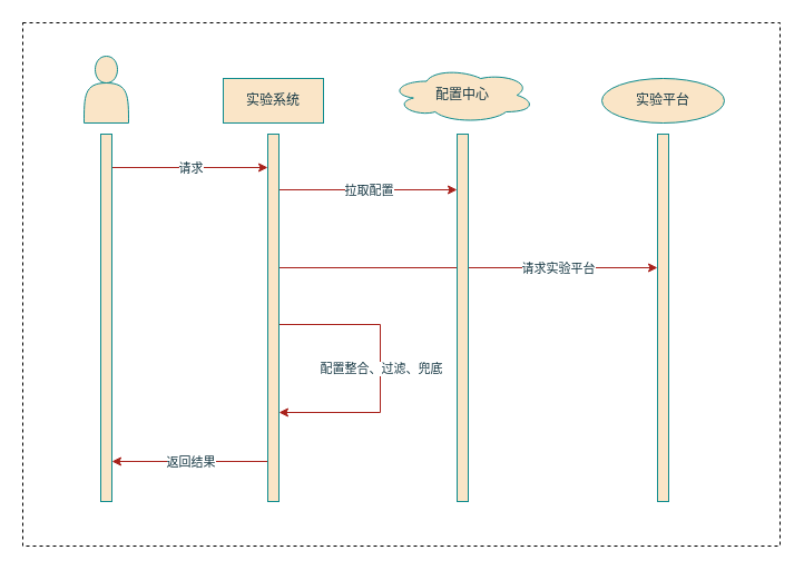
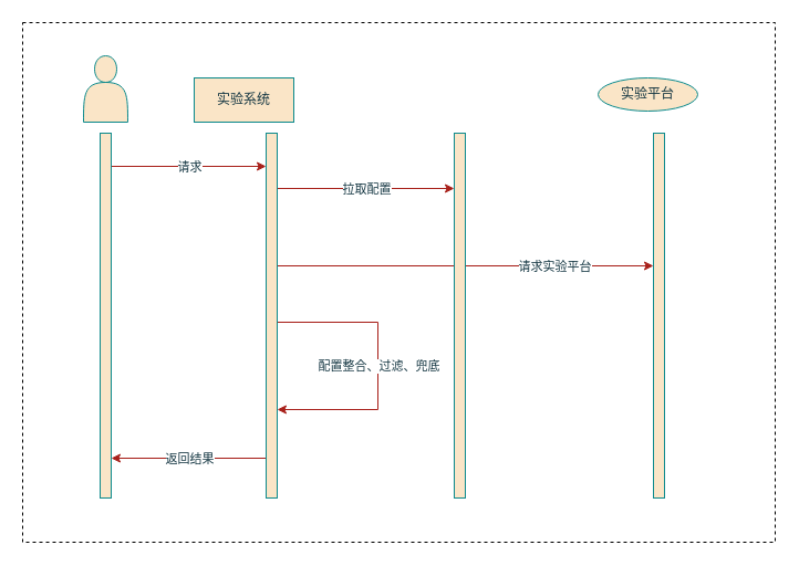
  <mxCell id="0" />
  <mxCell id="1" parent="0" />
  <mxCell id="2" value="" style="rounded=0;whiteSpace=wrap;html=1;dashed=1;" vertex="1" parent="1"><mxGeometry x="20" y="20" width="680" height="470" as="geometry" /></mxCell>
  <mxCell id="3" value="" style="shape=actor;whiteSpace=wrap;html=1;labelBackgroundColor=none;fillColor=#FAE5C7;strokeColor=#0F8B8D;fontColor=#143642;" parent="1" vertex="1"><mxGeometry x="75" y="50" width="40" height="60" as="geometry" /></mxCell>
- <mxCell id="4" value="实验系统" style="rounded=0;whiteSpace=wrap;html=1;strokeColor=#0F8B8D;fontColor=#143642;fillColor=#FAE5C7;" parent="1" vertex="1"><mxGeometry x="200" y="70" width="90" height="40" as="geometry" /></mxCell>
- <mxCell id="5" value="配置中心" style="ellipse;shape=cloud;whiteSpace=wrap;html=1;strokeColor=#0F8B8D;fontColor=#143642;fillColor=#FAE5C7;" parent="1" vertex="1"><mxGeometry x="350" y="60" width="130" height="50" as="geometry" /></mxCell>
- <mxCell id="6" value="实验平台" style="ellipse;whiteSpace=wrap;html=1;strokeColor=#0F8B8D;fontColor=#143642;fillColor=#FAE5C7;" parent="1" vertex="1"><mxGeometry x="540" y="70" width="110" height="40" as="geometry" /></mxCell>
+ <mxCell id="4" value="实验系统" style="rounded=0;whiteSpace=wrap;html=1;strokeColor=#0F8B8D;fontColor=#143642;fillColor=#FAE5C7;" parent="1" vertex="1"><mxGeometry x="175" y="70" width="90" height="40" as="geometry" /></mxCell>
+ <mxCell id="6" value="实验平台" style="ellipse;whiteSpace=wrap;html=1;strokeColor=#0F8B8D;fontColor=#143642;fillColor=#FAE5C7;" parent="1" vertex="1"><mxGeometry x="540" y="70" width="90" height="30" as="geometry" /></mxCell>
  <mxCell id="7" value="" style="endArrow=classic;html=1;rounded=0;strokeColor=#A8201A;fontColor=#143642;fillColor=#FAE5C7;" parent="1" edge="1"><mxGeometry relative="1" as="geometry"><mxPoint x="100" y="150" as="sourcePoint" /><mxPoint x="240" y="150" as="targetPoint" /></mxGeometry></mxCell>
  <mxCell id="8" value="请求" style="edgeLabel;resizable=0;html=1;align=center;verticalAlign=middle;strokeColor=#0F8B8D;fontColor=#143642;fillColor=#FAE5C7;" parent="7" connectable="0" vertex="1"><mxGeometry relative="1" as="geometry" /></mxCell>
  <mxCell id="9" value="" style="endArrow=classic;html=1;rounded=0;strokeColor=#A8201A;fontColor=#143642;fillColor=#FAE5C7;" parent="1" edge="1"><mxGeometry relative="1" as="geometry"><mxPoint x="250" y="170" as="sourcePoint" /><mxPoint x="410" y="170" as="targetPoint" /></mxGeometry></mxCell>
  <mxCell id="10" value="拉取配置" style="edgeLabel;resizable=0;html=1;align=center;verticalAlign=middle;strokeColor=#0F8B8D;fontColor=#143642;fillColor=#FAE5C7;" parent="9" connectable="0" vertex="1"><mxGeometry relative="1" as="geometry" /></mxCell>
  <mxCell id="11" value="" style="endArrow=classic;html=1;rounded=0;strokeColor=#A8201A;fontColor=#143642;fillColor=#FAE5C7;" parent="1" edge="1"><mxGeometry relative="1" as="geometry"><mxPoint x="250" y="240" as="sourcePoint" /><mxPoint x="590" y="240" as="targetPoint" /></mxGeometry></mxCell>
  <mxCell id="12" value="请求实验平台" style="edgeLabel;resizable=0;html=1;align=center;verticalAlign=middle;strokeColor=#0F8B8D;fontColor=#143642;fillColor=#FAE5C7;" parent="11" connectable="0" vertex="1"><mxGeometry relative="1" as="geometry"><mxPoint x="80" as="offset" /></mxGeometry></mxCell>
  <mxCell id="13" value="" style="endArrow=classic;html=1;rounded=0;strokeColor=#A8201A;fontColor=#143642;fillColor=#FAE5C7;edgeStyle=orthogonalEdgeStyle;" parent="1" edge="1"><mxGeometry relative="1" as="geometry"><mxPoint x="250" y="290" as="sourcePoint" /><mxPoint x="250" y="370" as="targetPoint" /><Array as="points"><mxPoint x="250" y="291" /><mxPoint x="341" y="291" /></Array></mxGeometry></mxCell>
  <mxCell id="14" value="配置整合、过滤、兜底" style="edgeLabel;resizable=0;html=1;align=center;verticalAlign=middle;strokeColor=#0F8B8D;fontColor=#143642;fillColor=#FAE5C7;" parent="13" connectable="0" vertex="1"><mxGeometry relative="1" as="geometry" /></mxCell>
  <mxCell id="15" value="" style="endArrow=classic;html=1;rounded=0;strokeColor=#A8201A;fontColor=#143642;fillColor=#FAE5C7;" parent="1" edge="1"><mxGeometry relative="1" as="geometry"><mxPoint x="240" y="414" as="sourcePoint" /><mxPoint x="100" y="414" as="targetPoint" /></mxGeometry></mxCell>
  <mxCell id="16" value="返回结果" style="edgeLabel;resizable=0;html=1;align=center;verticalAlign=middle;strokeColor=#0F8B8D;fontColor=#143642;fillColor=#FAE5C7;" parent="15" connectable="0" vertex="1"><mxGeometry relative="1" as="geometry" /></mxCell>
  <mxCell id="17" value="" style="html=1;points=[];perimeter=orthogonalPerimeter;outlineConnect=0;targetShapes=umlLifeline;portConstraint=eastwest;newEdgeStyle={&quot;edgeStyle&quot;:&quot;elbowEdgeStyle&quot;,&quot;elbow&quot;:&quot;vertical&quot;,&quot;curved&quot;:0,&quot;rounded&quot;:0};strokeColor=#0F8B8D;fontColor=#143642;fillColor=#FAE5C7;" parent="1" vertex="1"><mxGeometry x="90" y="120" width="10" height="330" as="geometry" /></mxCell>
  <mxCell id="18" value="" style="html=1;points=[];perimeter=orthogonalPerimeter;outlineConnect=0;targetShapes=umlLifeline;portConstraint=eastwest;newEdgeStyle={&quot;edgeStyle&quot;:&quot;elbowEdgeStyle&quot;,&quot;elbow&quot;:&quot;vertical&quot;,&quot;curved&quot;:0,&quot;rounded&quot;:0};strokeColor=#0F8B8D;fontColor=#143642;fillColor=#FAE5C7;" parent="1" vertex="1"><mxGeometry x="240" y="120" width="10" height="330" as="geometry" /></mxCell>
  <mxCell id="19" value="" style="html=1;points=[];perimeter=orthogonalPerimeter;outlineConnect=0;targetShapes=umlLifeline;portConstraint=eastwest;newEdgeStyle={&quot;edgeStyle&quot;:&quot;elbowEdgeStyle&quot;,&quot;elbow&quot;:&quot;vertical&quot;,&quot;curved&quot;:0,&quot;rounded&quot;:0};strokeColor=#0F8B8D;fontColor=#143642;fillColor=#FAE5C7;" parent="1" vertex="1"><mxGeometry x="410" y="120" width="10" height="330" as="geometry" /></mxCell>
  <mxCell id="20" value="" style="html=1;points=[];perimeter=orthogonalPerimeter;outlineConnect=0;targetShapes=umlLifeline;portConstraint=eastwest;newEdgeStyle={&quot;edgeStyle&quot;:&quot;elbowEdgeStyle&quot;,&quot;elbow&quot;:&quot;vertical&quot;,&quot;curved&quot;:0,&quot;rounded&quot;:0};strokeColor=#0F8B8D;fontColor=#143642;fillColor=#FAE5C7;" parent="1" vertex="1"><mxGeometry x="590" y="120" width="10" height="330" as="geometry" /></mxCell>
